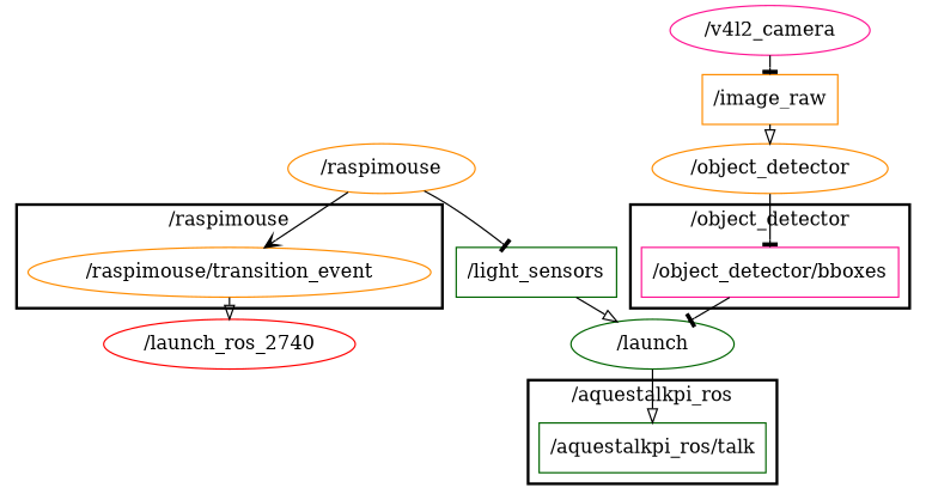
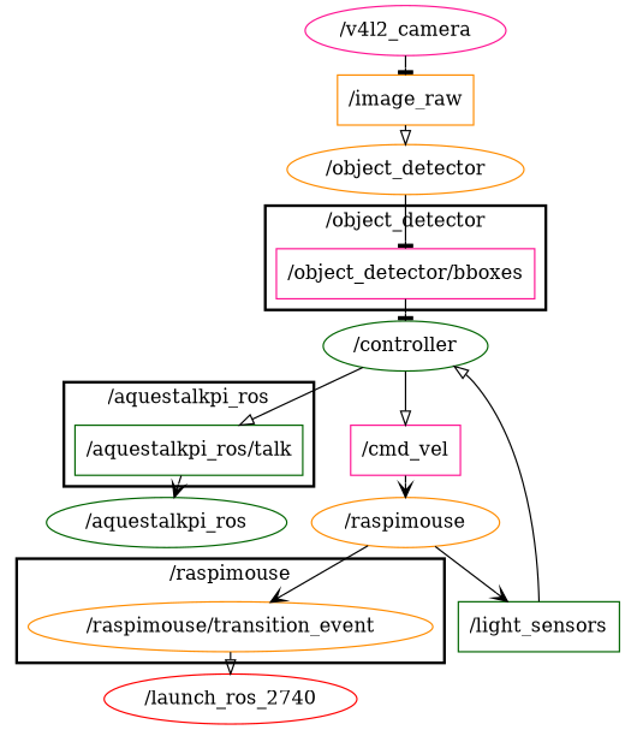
  digraph {
    compound=True
    fontname="DejaVu Serif"
    rank=same
    rankdir=TB
    ranksep=0.2
    node [color=darkorange fontname="DejaVu Serif" shape=ellipse]
    edge [arrowhead=onormal fontname="DejaVu Serif" penwidth=1]
    n1 [color=deeppink height=0.5 label="/object_detector/bboxes" shape=box width=2.5833]
    n2 [height=0.5 label="/raspimouse/transition_event" width=3.1111]
    n3 [color=darkgreen height=0.5 label="/aquestalkpi_ros/talk" shape=box width=2.2778]
-   n4 [color=darkgreen height=0.5 label="/launch" width=1.6429]
+   n4 [color=darkgreen height=0.5 label="/controller" width=1.6429]
    n5 [color=red height=0.5 label="/launch_ros_2740" width=2.5276]
+   n6 [color=darkgreen height=0.5 label="/aquestalkpi_ros" width=2.4012]
+   n7 [color=deeppink height=0.5 label="/cmd_vel" shape=box width=1.0972]
    n8 [height=0.5 label="/raspimouse" width=1.8776]
    n9 [color=darkgreen height=0.5 label="/light_sensors" shape=box width=1.6111]
    n10 [height=0.5 label="/image_raw" shape=box width=1.3611]
    n11 [height=0.5 label="/object_detector" width=2.3651]
    n12 [color=deeppink height=0.5 label="/v4l2_camera" width=2.004]
    subgraph cluster_1 {
      label="/object_detector"
      rankdir=LR
      style=bold
      n1
    }
    subgraph cluster_2 {
      label="/raspimouse"
      rankdir=LR
      style=bold
      n2
    }
    subgraph cluster_3 {
      label="/aquestalkpi_ros"
      rankdir=LR
      style=bold
      n3
    }
    n1 -> n4 [arrowhead=tee]
    n2 -> n5
+   n3 -> n6 [arrowhead=vee]
    n4 -> n3
+   n4 -> n7
+   n7 -> n8 [arrowhead=vee]
    n8 -> n2 [arrowhead=vee]
-   n8 -> n9 [arrowhead=tee]
+   n8 -> n9 [arrowhead=vee]
    n9 -> n4
    n10 -> n11
    n11 -> n1 [arrowhead=tee]
    n12 -> n10 [arrowhead=tee]
  }
